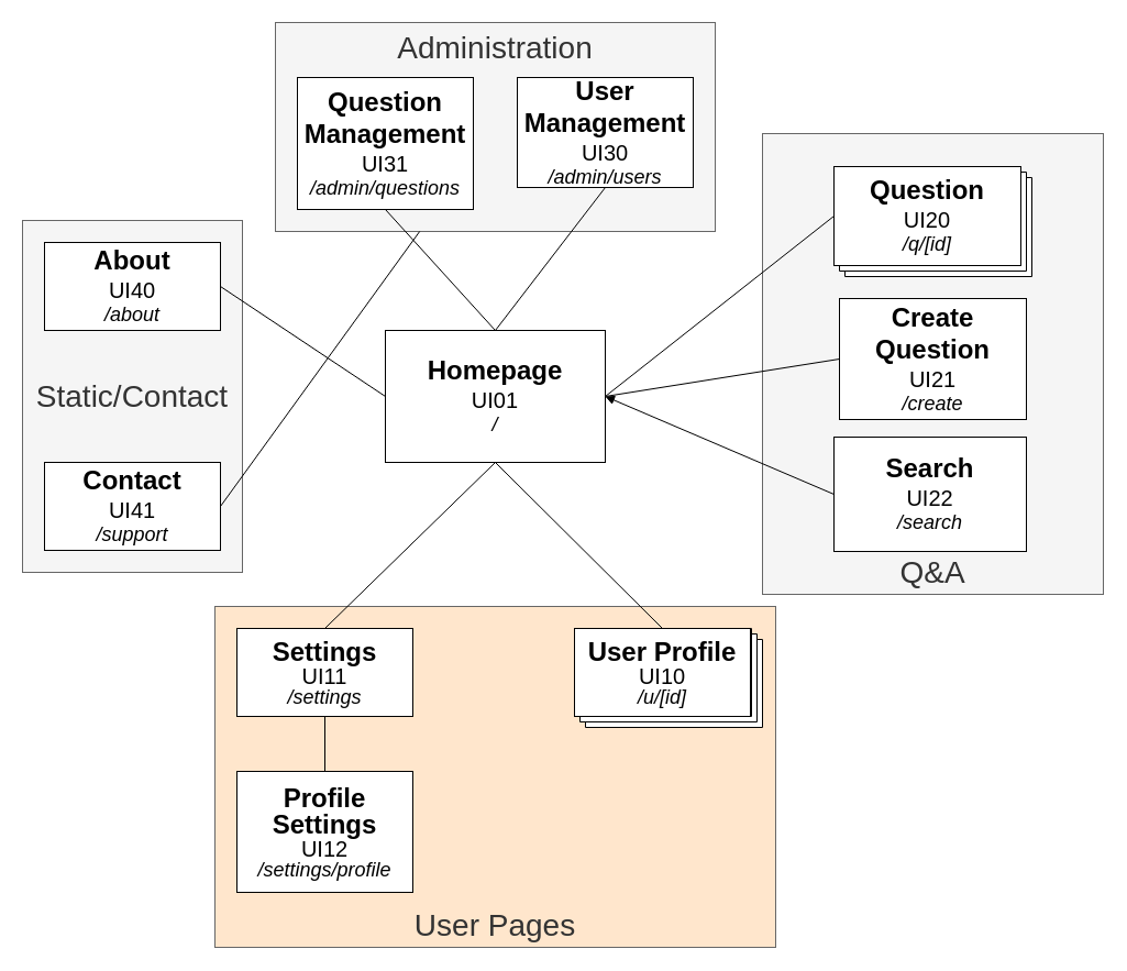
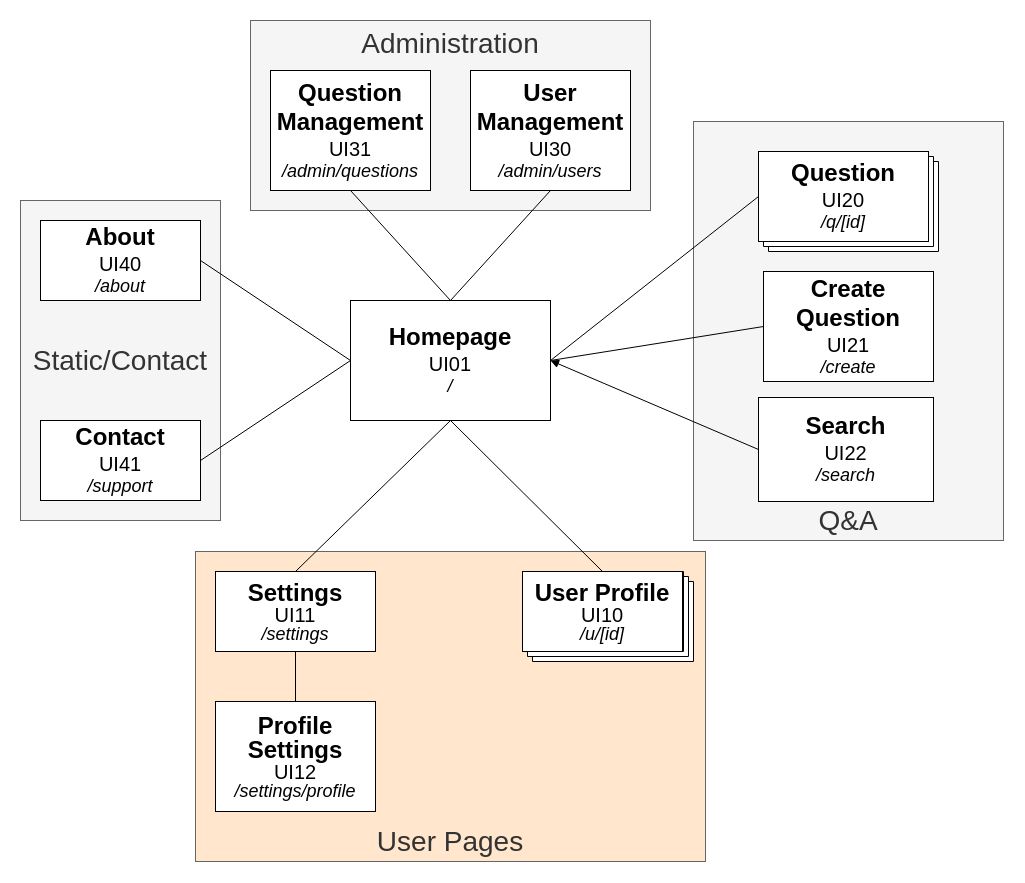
  <mxCell id="0" />
  <mxCell id="1" parent="0" />
  <mxCell id="2" value="&lt;font style=&quot;font-size: 28px&quot;&gt;Q&amp;amp;A&lt;/font&gt;" style="rounded=0;whiteSpace=wrap;html=1;fontColor=#333333;strokeColor=#666666;fillColor=#f5f5f5;verticalAlign=bottom;" parent="1" vertex="1"><mxGeometry x="693" y="121" width="310" height="419" as="geometry" /></mxCell>
  <mxCell id="3" value="User Pages" style="rounded=0;whiteSpace=wrap;html=1;fontSize=28;fontColor=#333333;strokeColor=#666666;fillColor=#ffe6cc;verticalAlign=bottom;" parent="1" vertex="1"><mxGeometry x="195" y="551" width="510" height="310" as="geometry" /></mxCell>
  <mxCell id="4" value="" style="verticalLabelPosition=bottom;verticalAlign=top;html=1;shape=mxgraph.basic.layered_rect;dx=10;outlineConnect=0;fontSize=16;strokeWidth=1;" parent="1" vertex="1"><mxGeometry x="522" y="571" width="171" height="90" as="geometry" /></mxCell>
  <mxCell id="5" value="" style="verticalLabelPosition=bottom;verticalAlign=top;html=1;shape=mxgraph.basic.layered_rect;dx=10;outlineConnect=0;fontSize=16;strokeWidth=1;" parent="1" vertex="1"><mxGeometry x="758" y="151" width="180" height="100" as="geometry" /></mxCell>
  <mxCell id="6" value="Administration" style="rounded=0;whiteSpace=wrap;html=1;fontSize=28;fontColor=#333333;strokeColor=#666666;fillColor=#f5f5f5;verticalAlign=top;" parent="1" vertex="1"><mxGeometry x="250" y="20" width="400" height="190" as="geometry" /></mxCell>
  <mxCell id="7" value="Static/Contact" style="rounded=0;whiteSpace=wrap;html=1;fontSize=28;fontColor=#333333;strokeColor=#666666;fillColor=#f5f5f5;verticalAlign=middle;" parent="1" vertex="1"><mxGeometry x="20" y="200" width="200" height="320" as="geometry" /></mxCell>
  <mxCell id="8" value="&lt;font&gt;&lt;b&gt;&lt;font style=&quot;font-size: 24px&quot;&gt;Homepage&lt;/font&gt;&lt;br&gt;&lt;/b&gt;&lt;/font&gt;&lt;font&gt;&lt;span style=&quot;font-size: 20px&quot;&gt;UI01&lt;/span&gt;&lt;br&gt;&lt;font style=&quot;font-size: 18px&quot;&gt;&lt;i&gt;/&lt;/i&gt;&lt;/font&gt;&lt;br&gt;&lt;/font&gt;" style="rounded=0;whiteSpace=wrap;html=1;fillColor=default;strokeColor=default;fontColor=default;spacing=2;" parent="1" vertex="1"><mxGeometry x="350" y="300" width="200" height="120" as="geometry" /></mxCell>
  <mxCell id="9" value="&lt;font&gt;&lt;b&gt;&lt;span style=&quot;font-size: 24px&quot;&gt;Question&lt;/span&gt;&lt;br&gt;&lt;/b&gt;&lt;/font&gt;&lt;font&gt;&lt;span style=&quot;font-size: 20px&quot;&gt;UI20&lt;/span&gt;&lt;br&gt;&lt;font style=&quot;font-size: 18px&quot;&gt;&lt;i&gt;/q/[id]&lt;/i&gt;&lt;/font&gt;&lt;br&gt;&lt;/font&gt;" style="rounded=0;whiteSpace=wrap;html=1;fillColor=default;strokeColor=default;fontColor=default;shadow=0;spacing=2;" parent="1" vertex="1"><mxGeometry x="758" y="151" width="170" height="90" as="geometry" /></mxCell>
  <mxCell id="10" value="" style="endArrow=none;html=1;rounded=0;labelBackgroundColor=default;fontSize=18;fontColor=default;strokeColor=default;exitX=1;exitY=0.5;exitDx=0;exitDy=0;entryX=0;entryY=0.5;entryDx=0;entryDy=0;fillColor=default;spacing=2;" parent="1" source="8" target="9" edge="1"><mxGeometry width="50" height="50" relative="1" as="geometry"><mxPoint x="720" y="470" as="sourcePoint" /><mxPoint x="770" y="420" as="targetPoint" /></mxGeometry></mxCell>
  <mxCell id="11" value="&lt;p style=&quot;line-height: 1&quot;&gt;&lt;font&gt;&lt;b&gt;&lt;font style=&quot;font-size: 24px&quot;&gt;User Profile&lt;/font&gt;&lt;br&gt;&lt;/b&gt;&lt;/font&gt;&lt;font&gt;&lt;span style=&quot;font-size: 20px&quot;&gt;UI10&lt;/span&gt;&lt;br&gt;&lt;font style=&quot;font-size: 18px&quot;&gt;&lt;i&gt;/u/[id]&lt;/i&gt;&lt;/font&gt;&lt;br&gt;&lt;/font&gt;&lt;/p&gt;" style="rounded=0;whiteSpace=wrap;html=1;fillColor=default;strokeColor=default;fontColor=default;spacing=2;" parent="1" vertex="1"><mxGeometry x="522" y="571" width="160" height="80" as="geometry" /></mxCell>
  <mxCell id="12" value="" style="endArrow=none;html=1;rounded=0;labelBackgroundColor=default;fontSize=18;fontColor=default;strokeColor=default;fillColor=default;entryX=0.5;entryY=1;entryDx=0;entryDy=0;exitX=0.5;exitY=0;exitDx=0;exitDy=0;spacing=2;" parent="1" source="11" target="8" edge="1"><mxGeometry width="50" height="50" relative="1" as="geometry"><mxPoint x="440" y="570" as="sourcePoint" /><mxPoint x="490" y="520" as="targetPoint" /></mxGeometry></mxCell>
  <mxCell id="13" value="&lt;font&gt;&lt;b&gt;&lt;font style=&quot;font-size: 24px&quot;&gt;About&lt;/font&gt;&lt;br&gt;&lt;/b&gt;&lt;/font&gt;&lt;font&gt;&lt;span style=&quot;font-size: 20px&quot;&gt;UI40&lt;/span&gt;&lt;br&gt;&lt;font style=&quot;font-size: 18px&quot;&gt;&lt;i&gt;/about&lt;/i&gt;&lt;/font&gt;&lt;br&gt;&lt;/font&gt;" style="rounded=0;whiteSpace=wrap;html=1;fillColor=default;strokeColor=default;fontColor=default;spacing=2;" parent="1" vertex="1"><mxGeometry x="40" y="220" width="160" height="80" as="geometry" /></mxCell>
  <mxCell id="14" value="" style="endArrow=none;html=1;rounded=0;strokeColor=default;labelBackgroundColor=default;fontColor=default;entryX=0;entryY=0.5;entryDx=0;entryDy=0;exitX=1;exitY=0.5;exitDx=0;exitDy=0;spacing=2;fillColor=default;" parent="1" source="13" target="8" edge="1"><mxGeometry width="50" height="50" relative="1" as="geometry"><mxPoint x="290" y="480" as="sourcePoint" /><mxPoint x="340" y="430" as="targetPoint" /></mxGeometry></mxCell>
  <mxCell id="15" value="&lt;font&gt;&lt;b&gt;&lt;span style=&quot;font-size: 24px&quot;&gt;Search&lt;/span&gt;&lt;br&gt;&lt;/b&gt;&lt;/font&gt;&lt;font&gt;&lt;span style=&quot;font-size: 20px&quot;&gt;UI22&lt;/span&gt;&lt;br&gt;&lt;font style=&quot;font-size: 18px&quot;&gt;&lt;i&gt;/search&lt;/i&gt;&lt;/font&gt;&lt;br&gt;&lt;/font&gt;" style="rounded=0;whiteSpace=wrap;html=1;fillColor=default;strokeColor=default;fontColor=default;spacing=2;" parent="1" vertex="1"><mxGeometry x="758" y="397" width="175" height="104" as="geometry" /></mxCell>
  <mxCell id="16" value="" style="endArrow=block;html=1;rounded=0;labelBackgroundColor=default;fontColor=default;strokeColor=default;fillColor=default;exitX=0;exitY=0.5;exitDx=0;exitDy=0;entryX=1;entryY=0.5;entryDx=0;entryDy=0;" parent="1" source="15" target="8" edge="1"><mxGeometry width="50" height="50" relative="1" as="geometry"><mxPoint x="440" y="450" as="sourcePoint" /><mxPoint x="530" y="380" as="targetPoint" /></mxGeometry></mxCell>
- <mxCell id="17" value="&lt;font&gt;&lt;b&gt;&lt;span style=&quot;font-size: 24px&quot;&gt;User Management&lt;/span&gt;&lt;br&gt;&lt;/b&gt;&lt;/font&gt;&lt;font&gt;&lt;span style=&quot;font-size: 20px&quot;&gt;UI30&lt;/span&gt;&lt;br&gt;&lt;font style=&quot;font-size: 18px&quot;&gt;&lt;i&gt;/admin/users&lt;/i&gt;&lt;/font&gt;&lt;br&gt;&lt;/font&gt;" style="rounded=0;whiteSpace=wrap;html=1;fillColor=default;strokeColor=default;fontColor=default;spacing=2;" parent="1" vertex="1"><mxGeometry x="470" y="70" width="160" height="100" as="geometry" /></mxCell>
+ <mxCell id="17" value="&lt;font&gt;&lt;b&gt;&lt;span style=&quot;font-size: 24px&quot;&gt;User Management&lt;/span&gt;&lt;br&gt;&lt;/b&gt;&lt;/font&gt;&lt;font&gt;&lt;span style=&quot;font-size: 20px&quot;&gt;UI30&lt;/span&gt;&lt;br&gt;&lt;font style=&quot;font-size: 18px&quot;&gt;&lt;i&gt;/admin/users&lt;/i&gt;&lt;/font&gt;&lt;br&gt;&lt;/font&gt;" style="rounded=0;whiteSpace=wrap;html=1;fillColor=default;strokeColor=default;fontColor=default;spacing=2;" parent="1" vertex="1"><mxGeometry x="470" y="70" width="160" height="120" as="geometry" /></mxCell>
  <mxCell id="18" value="" style="endArrow=none;html=1;rounded=0;labelBackgroundColor=default;fontColor=default;strokeColor=default;fillColor=default;exitX=0.5;exitY=1;exitDx=0;exitDy=0;entryX=0.5;entryY=0;entryDx=0;entryDy=0;" parent="1" source="17" target="8" edge="1"><mxGeometry width="50" height="50" relative="1" as="geometry"><mxPoint x="440" y="410" as="sourcePoint" /><mxPoint x="490" y="360" as="targetPoint" /></mxGeometry></mxCell>
  <mxCell id="19" value="&lt;font&gt;&lt;b&gt;&lt;span style=&quot;font-size: 24px&quot;&gt;Question Management&lt;/span&gt;&lt;br&gt;&lt;/b&gt;&lt;/font&gt;&lt;font&gt;&lt;span style=&quot;font-size: 20px&quot;&gt;UI31&lt;/span&gt;&lt;br&gt;&lt;font style=&quot;font-size: 18px&quot;&gt;&lt;i&gt;/admin/questions&lt;/i&gt;&lt;/font&gt;&lt;br&gt;&lt;/font&gt;" style="rounded=0;whiteSpace=wrap;html=1;strokeColor=default;fontColor=default;spacing=2;" parent="1" vertex="1"><mxGeometry x="270" y="70" width="160" height="120" as="geometry" /></mxCell>
  <mxCell id="20" value="" style="endArrow=none;html=1;rounded=0;labelBackgroundColor=default;fontColor=default;strokeColor=default;fillColor=default;entryX=0.5;entryY=1;entryDx=0;entryDy=0;exitX=0.5;exitY=0;exitDx=0;exitDy=0;" parent="1" source="8" target="19" edge="1"><mxGeometry width="50" height="50" relative="1" as="geometry"><mxPoint x="450" y="340" as="sourcePoint" /><mxPoint x="490" y="310" as="targetPoint" /></mxGeometry></mxCell>
  <mxCell id="21" value="&lt;p style=&quot;line-height: 1&quot;&gt;&lt;font&gt;&lt;b&gt;&lt;font style=&quot;font-size: 24px&quot;&gt;Settings&lt;/font&gt;&lt;br&gt;&lt;/b&gt;&lt;/font&gt;&lt;font&gt;&lt;span style=&quot;font-size: 20px&quot;&gt;UI11&lt;/span&gt;&lt;br&gt;&lt;font style=&quot;font-size: 18px&quot;&gt;&lt;i&gt;/settings&lt;/i&gt;&lt;/font&gt;&lt;br&gt;&lt;/font&gt;&lt;/p&gt;" style="rounded=0;whiteSpace=wrap;html=1;fillColor=default;strokeColor=default;fontColor=default;spacing=2;" parent="1" vertex="1"><mxGeometry x="215" y="571" width="160" height="80" as="geometry" /></mxCell>
  <mxCell id="22" value="" style="endArrow=none;html=1;rounded=0;labelBackgroundColor=default;fontColor=default;strokeColor=default;fillColor=default;exitX=0.5;exitY=1;exitDx=0;exitDy=0;entryX=0.5;entryY=0;entryDx=0;entryDy=0;" parent="1" source="8" target="21" edge="1"><mxGeometry width="50" height="50" relative="1" as="geometry"><mxPoint x="440" y="400" as="sourcePoint" /><mxPoint x="490" y="350" as="targetPoint" /></mxGeometry></mxCell>
  <mxCell id="23" value="&lt;font&gt;&lt;b&gt;&lt;font style=&quot;font-size: 24px&quot;&gt;Contact&lt;/font&gt;&lt;br&gt;&lt;/b&gt;&lt;/font&gt;&lt;font&gt;&lt;span style=&quot;font-size: 20px&quot;&gt;UI41&lt;/span&gt;&lt;br&gt;&lt;font style=&quot;font-size: 18px&quot;&gt;&lt;i&gt;/support&lt;/i&gt;&lt;/font&gt;&lt;br&gt;&lt;/font&gt;" style="rounded=0;whiteSpace=wrap;html=1;fillColor=default;strokeColor=default;fontColor=default;spacing=2;" parent="1" vertex="1"><mxGeometry x="40" y="420" width="160" height="80" as="geometry" /></mxCell>
- <mxCell id="24" value="" style="endArrow=none;html=1;rounded=0;labelBackgroundColor=default;fontColor=default;strokeColor=default;fillColor=default;exitX=1;exitY=0.5;exitDx=0;exitDy=0;" parent="1" source="23" target="6" edge="1"><mxGeometry width="50" height="50" relative="1" as="geometry"><mxPoint x="260" y="480" as="sourcePoint" /><mxPoint x="490" y="310" as="targetPoint" /></mxGeometry></mxCell>
+ <mxCell id="24" value="" style="endArrow=none;html=1;rounded=0;labelBackgroundColor=default;fontColor=default;strokeColor=default;fillColor=default;exitX=1;exitY=0.5;exitDx=0;exitDy=0;entryX=0;entryY=0.5;entryDx=0;entryDy=0;" parent="1" source="23" target="8" edge="1"><mxGeometry width="50" height="50" relative="1" as="geometry"><mxPoint x="260" y="480" as="sourcePoint" /><mxPoint x="490" y="310" as="targetPoint" /></mxGeometry></mxCell>
  <mxCell id="25" value="&lt;p style=&quot;line-height: 1&quot;&gt;&lt;font&gt;&lt;b&gt;&lt;font style=&quot;font-size: 24px&quot;&gt;Profile Settings&lt;/font&gt;&lt;br&gt;&lt;/b&gt;&lt;/font&gt;&lt;font&gt;&lt;span style=&quot;font-size: 20px&quot;&gt;UI12&lt;/span&gt;&lt;br&gt;&lt;font style=&quot;font-size: 18px&quot;&gt;&lt;i&gt;/settings/profile&lt;/i&gt;&lt;/font&gt;&lt;br&gt;&lt;/font&gt;&lt;/p&gt;" style="rounded=0;whiteSpace=wrap;html=1;fillColor=default;strokeColor=default;fontColor=default;spacing=2;" parent="1" vertex="1"><mxGeometry x="215" y="701" width="160" height="110" as="geometry" /></mxCell>
  <mxCell id="26" value="" style="endArrow=none;html=1;rounded=0;entryX=0.5;entryY=1;entryDx=0;entryDy=0;exitX=0.5;exitY=0;exitDx=0;exitDy=0;" parent="1" source="25" target="21" edge="1"><mxGeometry width="50" height="50" relative="1" as="geometry"><mxPoint x="485" y="551" as="sourcePoint" /><mxPoint x="535" y="501" as="targetPoint" /></mxGeometry></mxCell>
  <mxCell id="27" value="&lt;font&gt;&lt;b&gt;&lt;span style=&quot;font-size: 24px&quot;&gt;Create Question&lt;/span&gt;&lt;br&gt;&lt;/b&gt;&lt;/font&gt;&lt;font&gt;&lt;span style=&quot;font-size: 20px&quot;&gt;UI21&lt;/span&gt;&lt;br&gt;&lt;font style=&quot;font-size: 18px&quot;&gt;&lt;i&gt;/create&lt;/i&gt;&lt;/font&gt;&lt;br&gt;&lt;/font&gt;" style="rounded=0;whiteSpace=wrap;html=1;fillColor=default;strokeColor=default;fontColor=default;spacing=2;" vertex="1" parent="1"><mxGeometry x="763" y="271" width="170" height="110" as="geometry" /></mxCell>
  <mxCell id="28" value="" style="endArrow=none;html=1;rounded=0;entryX=1;entryY=0.5;entryDx=0;entryDy=0;exitX=0;exitY=0.5;exitDx=0;exitDy=0;" edge="1" parent="1" source="27" target="8"><mxGeometry width="50" height="50" relative="1" as="geometry"><mxPoint x="-167" y="411" as="sourcePoint" /><mxPoint x="-117" y="361" as="targetPoint" /></mxGeometry></mxCell>
